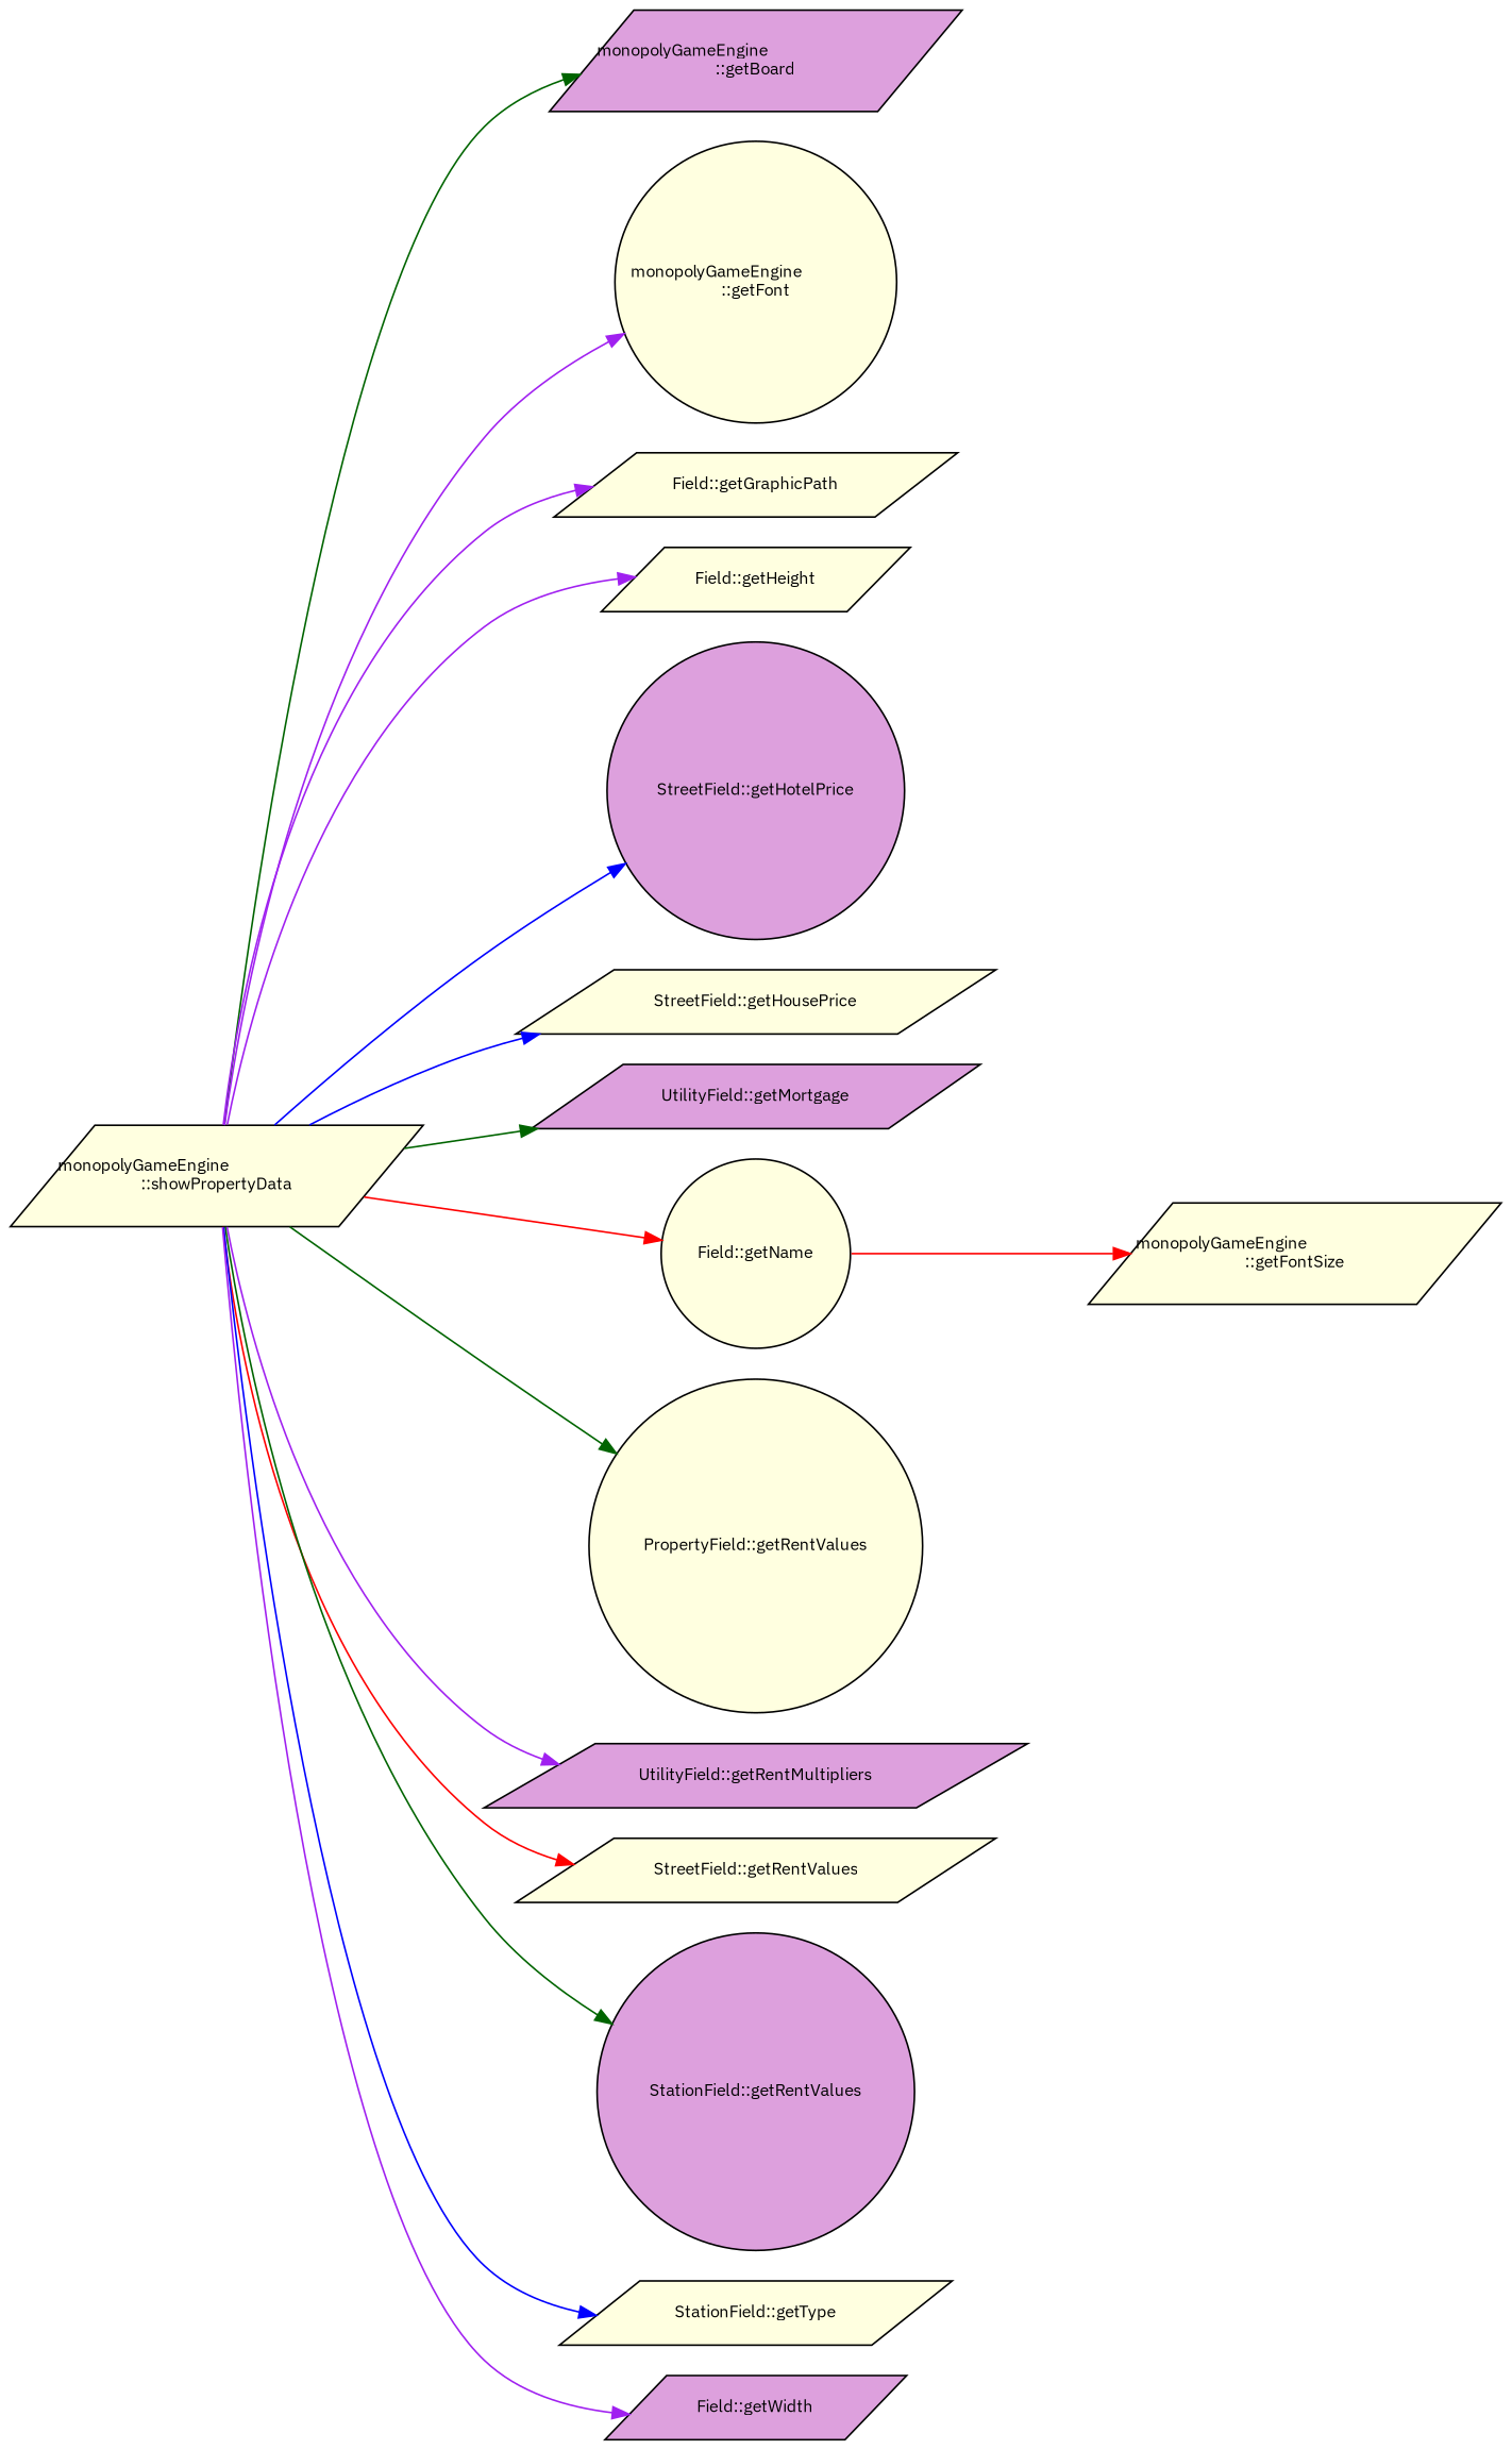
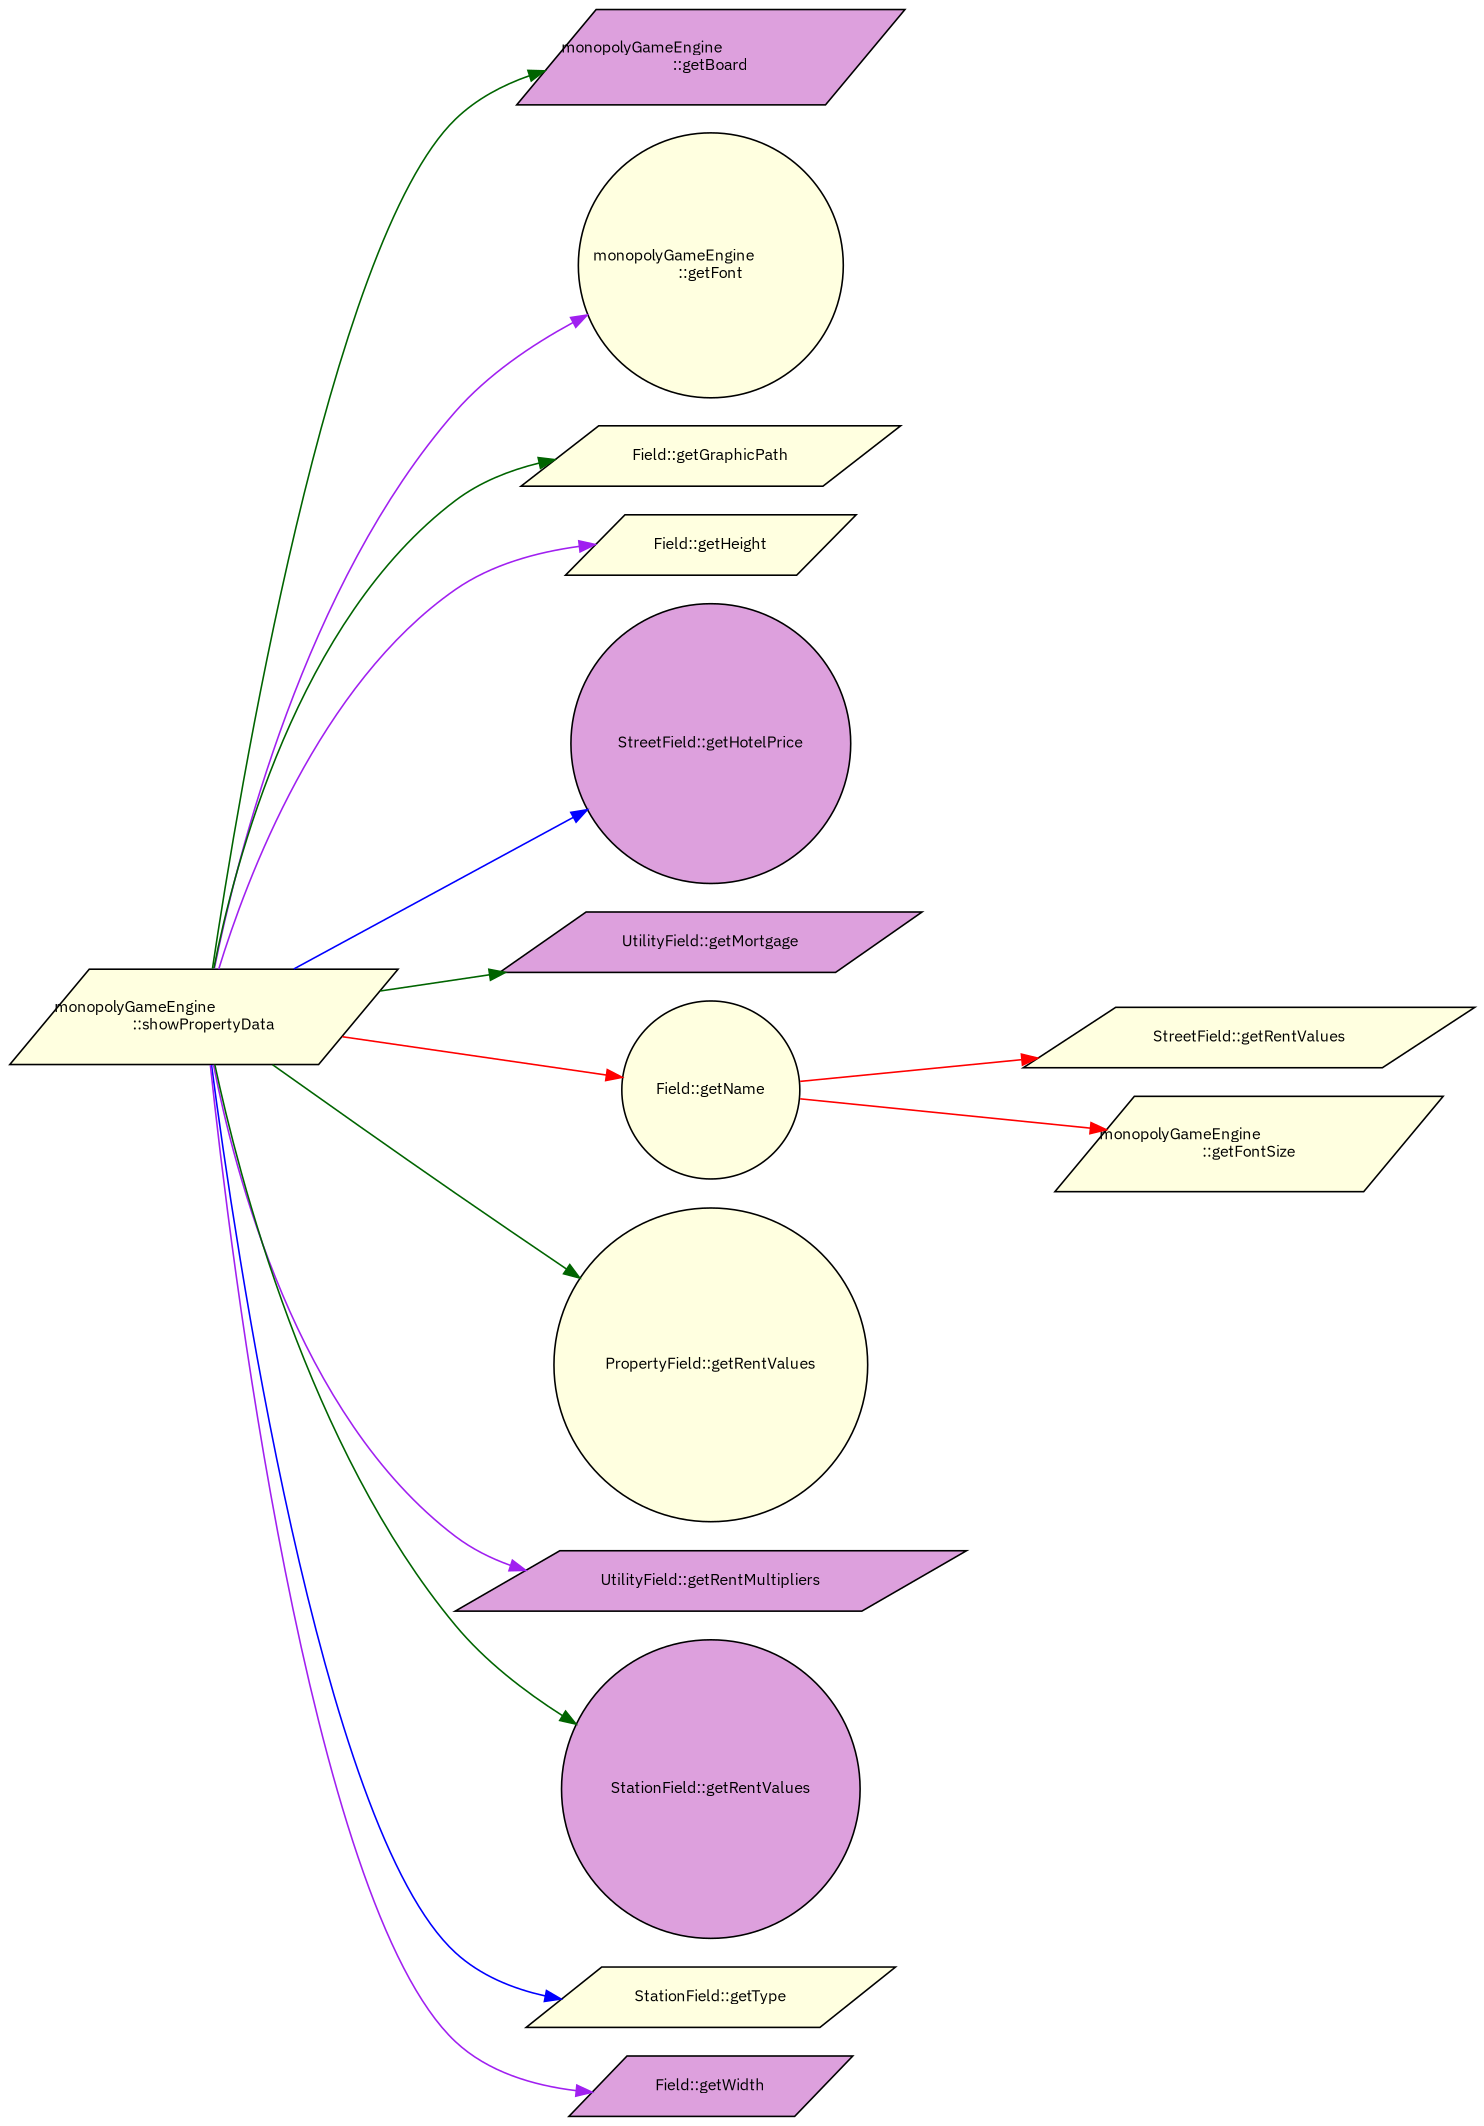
  digraph {
    fontname="IBM Plex Sans"
    rankdir=LR
    node [color=black fillcolor=lightyellow fontname="IBM Plex Sans" fontsize=10 shape=parallelogram style=filled]
    edge [color=purple fontname="IBM Plex Sans" fontsize=10 labelfontname=Helvetica labelfontsize=10 style=solid]
    n1 [fontcolor=black height=0.2 label="monopolyGameEngine\l::showPropertyData" width=0.4]
    n2 [fillcolor=plum height=0.2 label="monopolyGameEngine\l::getBoard" width=0.4]
    n3 [height=0.2 label="monopolyGameEngine\l::getFont" shape=circle width=0.4]
    n4 [height=0.2 label="Field::getGraphicPath" width=0.4]
    n5 [height=0.2 label="Field::getHeight" width=0.4]
    n6 [fillcolor=plum height=0.2 label="StreetField::getHotelPrice" shape=circle width=0.4]
-   n7 [height=0.2 label="StreetField::getHousePrice" width=0.4]
    n8 [fillcolor=plum height=0.2 label="UtilityField::getMortgage" width=0.4]
    n9 [height=0.2 label="Field::getName" shape=circle width=0.4]
    n10 [height=0.2 label="PropertyField::getRentValues" shape=circle width=0.4]
    n11 [fillcolor=plum height=0.2 label="UtilityField::getRentMultipliers" width=0.4]
    n12 [height=0.2 label="StreetField::getRentValues" width=0.4]
    n13 [fillcolor=plum height=0.2 label="StationField::getRentValues" shape=circle width=0.4]
    n14 [height=0.2 label="StationField::getType" width=0.4]
    n15 [fillcolor=plum height=0.2 label="Field::getWidth" width=0.4]
    n16 [height=0.2 label="monopolyGameEngine\l::getFontSize" width=0.4]
    n1 -> n2 [color=darkgreen]
    n1 -> n3
-   n1 -> n4
+   n1 -> n4 [color=darkgreen]
    n1 -> n5
    n1 -> n6 [color=blue]
-   n1 -> n7 [color=blue]
    n1 -> n8 [color=darkgreen]
    n1 -> n9 [color=red]
    n1 -> n10 [color=darkgreen]
    n1 -> n11
-   n1 -> n12 [color=red]
+   n9 -> n12 [color=red]
    n1 -> n13 [color=darkgreen]
    n1 -> n14 [color=blue]
    n1 -> n15
    n9 -> n16 [color=red]
  }
